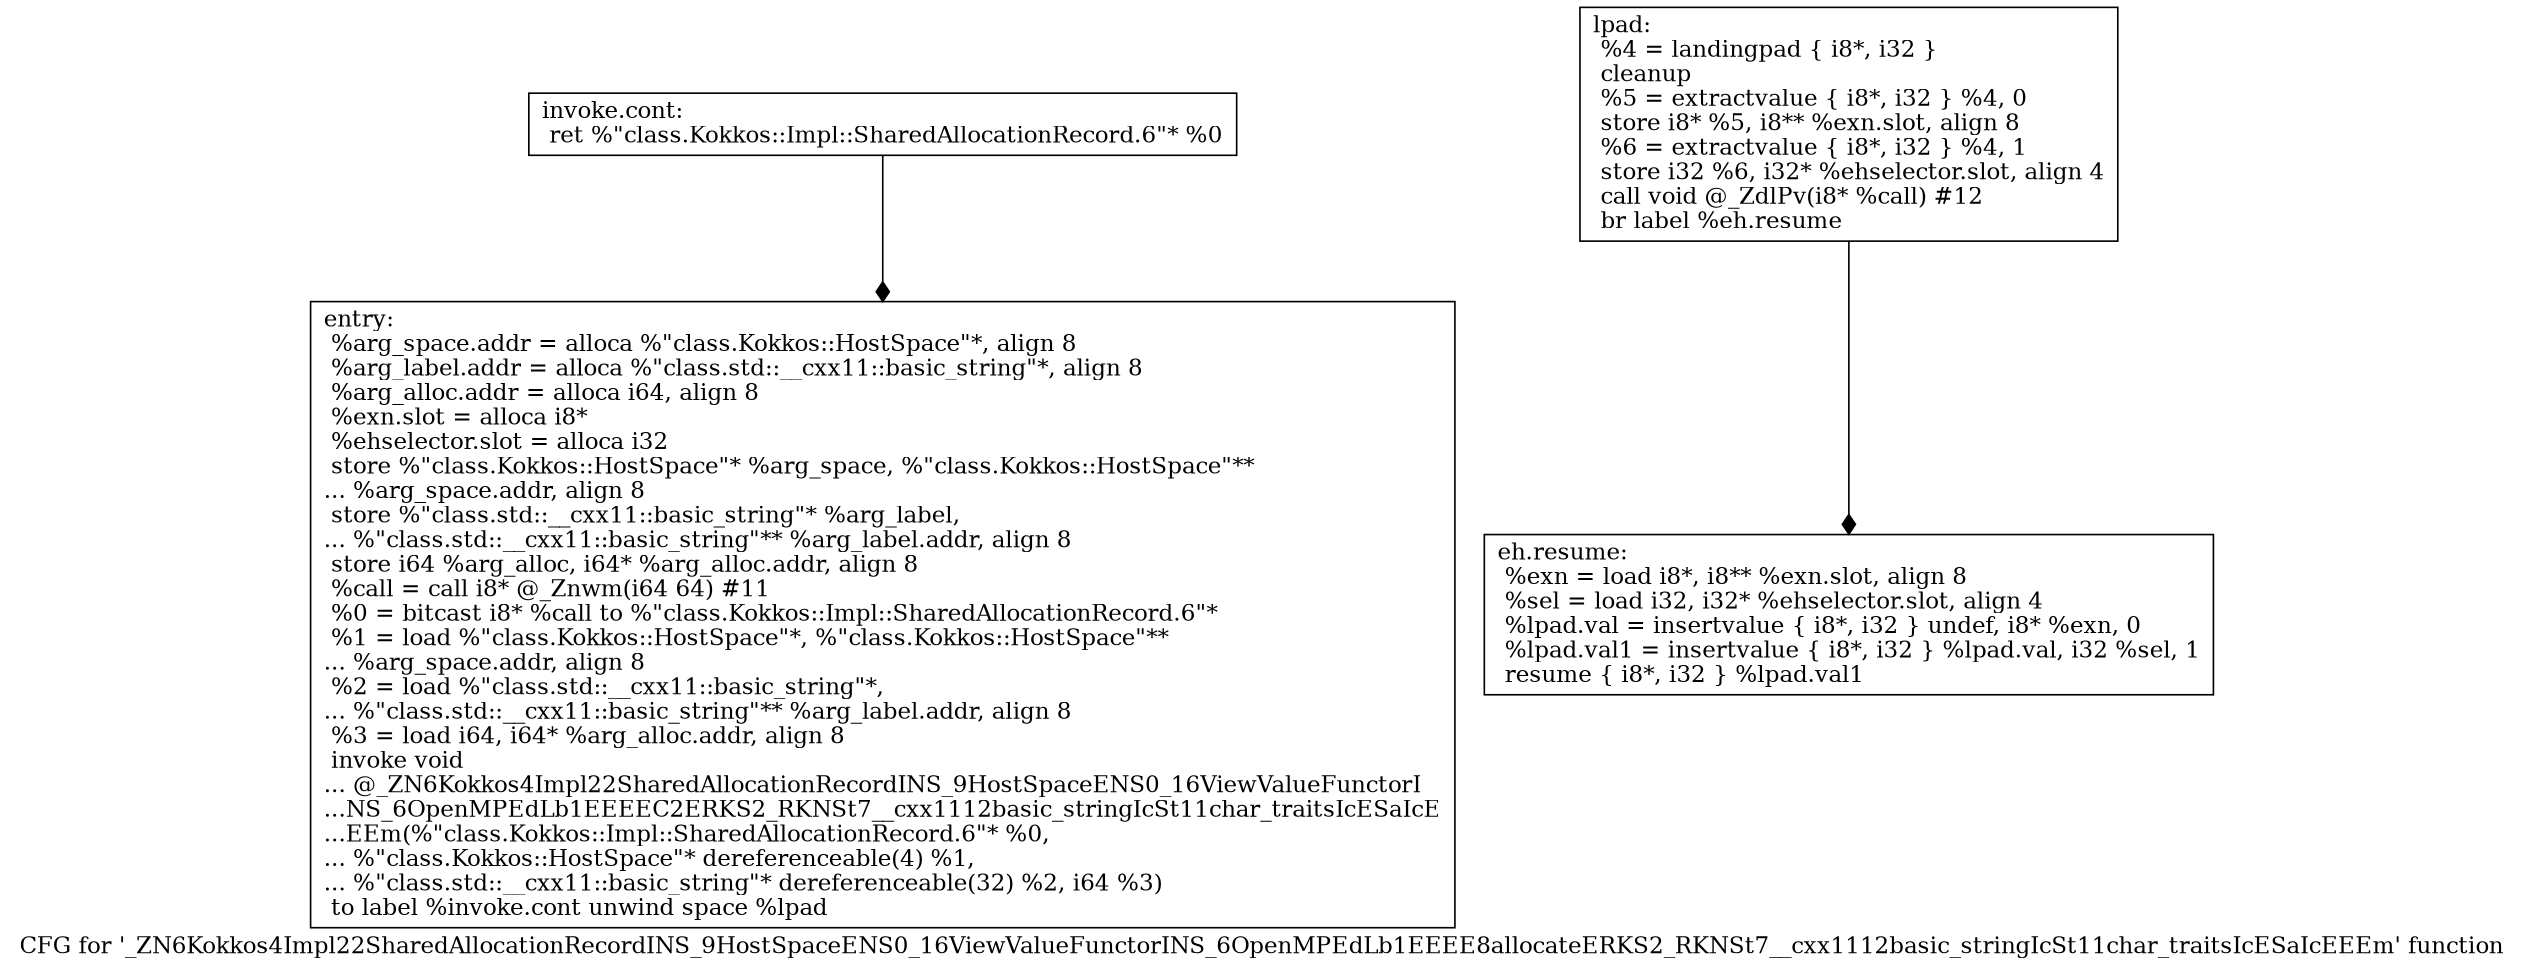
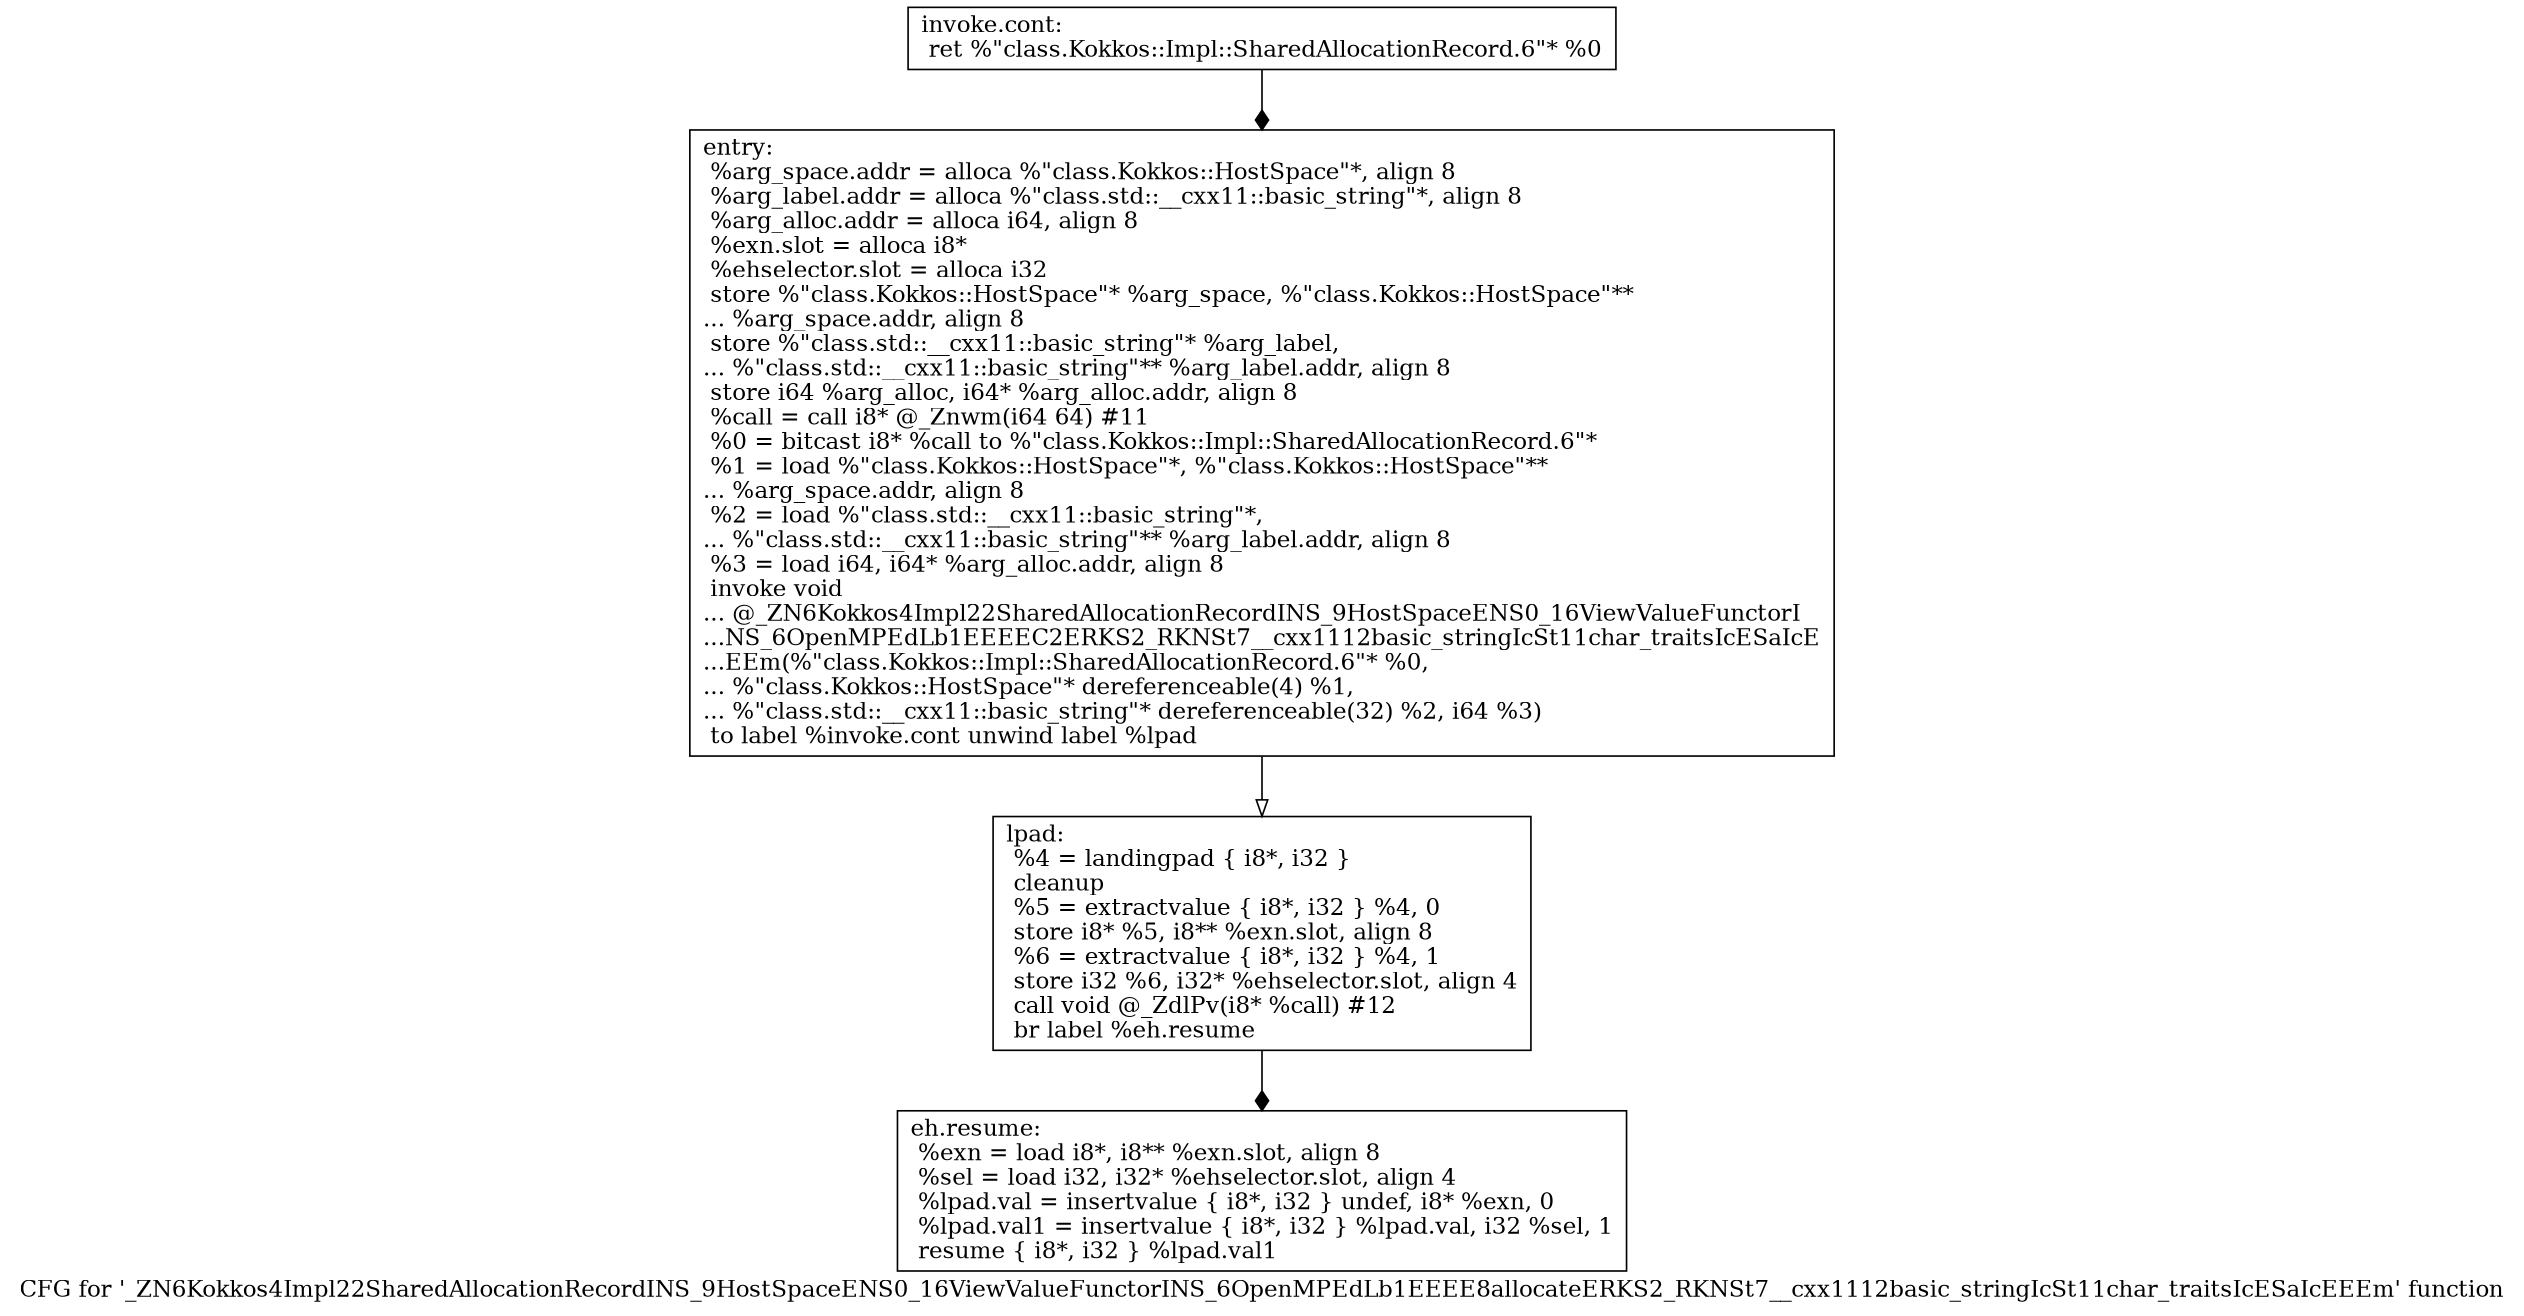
  digraph {
    label="CFG for '_ZN6Kokkos4Impl22SharedAllocationRecordINS_9HostSpaceENS0_16ViewValueFunctorINS_6OpenMPEdLb1EEEE8allocateERKS2_RKNSt7__cxx1112basic_stringIcSt11char_traitsIcESaIcEEEm' function"
    node [shape=record]
    edge [arrowhead=diamond]
-   n1 [label="{entry:\l  %arg_space.addr = alloca %\"class.Kokkos::HostSpace\"*, align 8\l  %arg_label.addr = alloca %\"class.std::__cxx11::basic_string\"*, align 8\l  %arg_alloc.addr = alloca i64, align 8\l  %exn.slot = alloca i8*\l  %ehselector.slot = alloca i32\l  store %\"class.Kokkos::HostSpace\"* %arg_space, %\"class.Kokkos::HostSpace\"**\l... %arg_space.addr, align 8\l  store %\"class.std::__cxx11::basic_string\"* %arg_label,\l... %\"class.std::__cxx11::basic_string\"** %arg_label.addr, align 8\l  store i64 %arg_alloc, i64* %arg_alloc.addr, align 8\l  %call = call i8* @_Znwm(i64 64) #11\l  %0 = bitcast i8* %call to %\"class.Kokkos::Impl::SharedAllocationRecord.6\"*\l  %1 = load %\"class.Kokkos::HostSpace\"*, %\"class.Kokkos::HostSpace\"**\l... %arg_space.addr, align 8\l  %2 = load %\"class.std::__cxx11::basic_string\"*,\l... %\"class.std::__cxx11::basic_string\"** %arg_label.addr, align 8\l  %3 = load i64, i64* %arg_alloc.addr, align 8\l  invoke void\l... @_ZN6Kokkos4Impl22SharedAllocationRecordINS_9HostSpaceENS0_16ViewValueFunctorI\l...NS_6OpenMPEdLb1EEEEC2ERKS2_RKNSt7__cxx1112basic_stringIcSt11char_traitsIcESaIcE\l...EEm(%\"class.Kokkos::Impl::SharedAllocationRecord.6\"* %0,\l... %\"class.Kokkos::HostSpace\"* dereferenceable(4) %1,\l... %\"class.std::__cxx11::basic_string\"* dereferenceable(32) %2, i64 %3)\l          to label %invoke.cont unwind space %lpad\l}"]
+   n1 [label="{entry:\l  %arg_space.addr = alloca %\"class.Kokkos::HostSpace\"*, align 8\l  %arg_label.addr = alloca %\"class.std::__cxx11::basic_string\"*, align 8\l  %arg_alloc.addr = alloca i64, align 8\l  %exn.slot = alloca i8*\l  %ehselector.slot = alloca i32\l  store %\"class.Kokkos::HostSpace\"* %arg_space, %\"class.Kokkos::HostSpace\"**\l... %arg_space.addr, align 8\l  store %\"class.std::__cxx11::basic_string\"* %arg_label,\l... %\"class.std::__cxx11::basic_string\"** %arg_label.addr, align 8\l  store i64 %arg_alloc, i64* %arg_alloc.addr, align 8\l  %call = call i8* @_Znwm(i64 64) #11\l  %0 = bitcast i8* %call to %\"class.Kokkos::Impl::SharedAllocationRecord.6\"*\l  %1 = load %\"class.Kokkos::HostSpace\"*, %\"class.Kokkos::HostSpace\"**\l... %arg_space.addr, align 8\l  %2 = load %\"class.std::__cxx11::basic_string\"*,\l... %\"class.std::__cxx11::basic_string\"** %arg_label.addr, align 8\l  %3 = load i64, i64* %arg_alloc.addr, align 8\l  invoke void\l... @_ZN6Kokkos4Impl22SharedAllocationRecordINS_9HostSpaceENS0_16ViewValueFunctorI\l...NS_6OpenMPEdLb1EEEEC2ERKS2_RKNSt7__cxx1112basic_stringIcSt11char_traitsIcESaIcE\l...EEm(%\"class.Kokkos::Impl::SharedAllocationRecord.6\"* %0,\l... %\"class.Kokkos::HostSpace\"* dereferenceable(4) %1,\l... %\"class.std::__cxx11::basic_string\"* dereferenceable(32) %2, i64 %3)\l          to label %invoke.cont unwind label %lpad\l}"]
    n2 [label="{lpad:                                             \l  %4 = landingpad \{ i8*, i32 \}\l          cleanup\l  %5 = extractvalue \{ i8*, i32 \} %4, 0\l  store i8* %5, i8** %exn.slot, align 8\l  %6 = extractvalue \{ i8*, i32 \} %4, 1\l  store i32 %6, i32* %ehselector.slot, align 4\l  call void @_ZdlPv(i8* %call) #12\l  br label %eh.resume\l}"]
    n3 [label="{invoke.cont:                                      \l  ret %\"class.Kokkos::Impl::SharedAllocationRecord.6\"* %0\l}"]
    n4 [label="{eh.resume:                                        \l  %exn = load i8*, i8** %exn.slot, align 8\l  %sel = load i32, i32* %ehselector.slot, align 4\l  %lpad.val = insertvalue \{ i8*, i32 \} undef, i8* %exn, 0\l  %lpad.val1 = insertvalue \{ i8*, i32 \} %lpad.val, i32 %sel, 1\l  resume \{ i8*, i32 \} %lpad.val1\l}"]
+   n1 -> n2 [arrowhead=onormal]
    n2 -> n4
    n3 -> n1
  }
